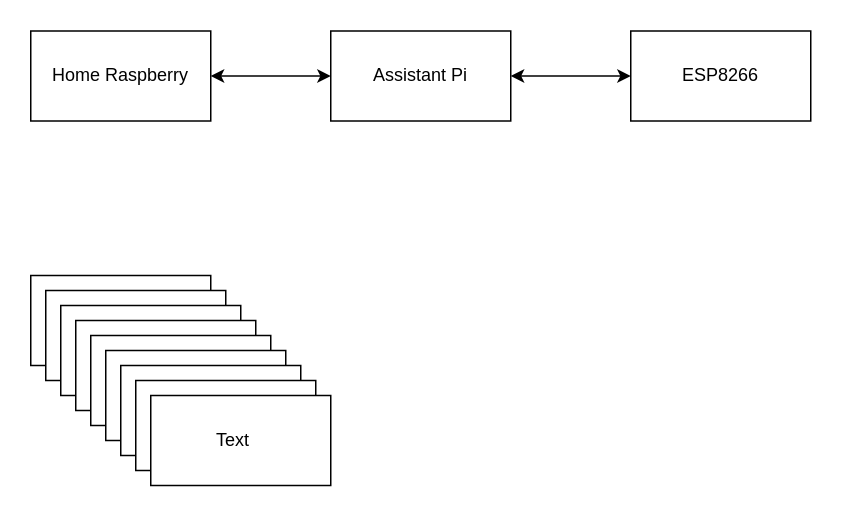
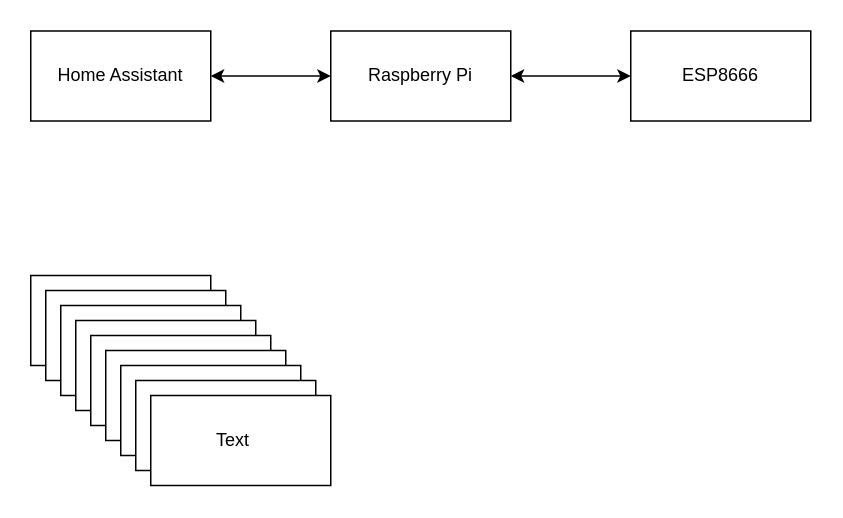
  <mxCell id="0" />
  <mxCell id="1" parent="0" />
  <mxCell id="2" value="" style="rounded=0;whiteSpace=wrap;html=1;" parent="1" vertex="1"><mxGeometry x="20" y="20" width="120" height="60" as="geometry" /></mxCell>
- <mxCell id="3" value="Home Raspberry" style="text;html=1;strokeColor=none;fillColor=none;align=center;verticalAlign=middle;whiteSpace=wrap;rounded=0;" parent="1" vertex="1"><mxGeometry x="30" y="30" width="100" height="40" as="geometry" /></mxCell>
+ <mxCell id="3" value="Home Assistant" style="text;html=1;strokeColor=none;fillColor=none;align=center;verticalAlign=middle;whiteSpace=wrap;rounded=0;" parent="1" vertex="1"><mxGeometry x="30" y="30" width="100" height="40" as="geometry" /></mxCell>
  <mxCell id="4" value="" style="endArrow=classic;startArrow=classic;html=1;rounded=0;exitX=1;exitY=0.5;exitDx=0;exitDy=0;entryX=0;entryY=0.5;entryDx=0;entryDy=0;" parent="1" source="2" target="5" edge="1"><mxGeometry width="50" height="50" relative="1" as="geometry"><mxPoint x="160" y="73" as="sourcePoint" /><mxPoint x="210" y="23" as="targetPoint" /></mxGeometry></mxCell>
  <mxCell id="5" value="" style="rounded=0;whiteSpace=wrap;html=1;" parent="1" vertex="1"><mxGeometry x="220" y="20" width="120" height="60" as="geometry" /></mxCell>
- <mxCell id="6" value="Assistant Pi" style="text;html=1;strokeColor=none;fillColor=none;align=center;verticalAlign=middle;whiteSpace=wrap;rounded=0;" parent="1" vertex="1"><mxGeometry x="230" y="35" width="100" height="30" as="geometry" /></mxCell>
+ <mxCell id="6" value="Raspberry Pi" style="text;html=1;strokeColor=none;fillColor=none;align=center;verticalAlign=middle;whiteSpace=wrap;rounded=0;" parent="1" vertex="1"><mxGeometry x="230" y="35" width="100" height="30" as="geometry" /></mxCell>
  <mxCell id="7" value="" style="rounded=0;whiteSpace=wrap;html=1;" parent="1" vertex="1"><mxGeometry x="420" y="20" width="120" height="60" as="geometry" /></mxCell>
  <mxCell id="8" value="" style="endArrow=classic;startArrow=classic;html=1;rounded=0;exitX=1;exitY=0.5;exitDx=0;exitDy=0;entryX=0;entryY=0.5;entryDx=0;entryDy=0;" parent="1" source="5" target="7" edge="1"><mxGeometry width="50" height="50" relative="1" as="geometry"><mxPoint x="280" y="143" as="sourcePoint" /><mxPoint x="330" y="93" as="targetPoint" /></mxGeometry></mxCell>
- <mxCell id="9" value="ESP8266" style="text;html=1;strokeColor=none;fillColor=none;align=center;verticalAlign=middle;whiteSpace=wrap;rounded=0;" parent="1" vertex="1"><mxGeometry x="450" y="35" width="60" height="30" as="geometry" /></mxCell>
+ <mxCell id="9" value="ESP8666" style="text;html=1;strokeColor=none;fillColor=none;align=center;verticalAlign=middle;whiteSpace=wrap;rounded=0;" parent="1" vertex="1"><mxGeometry x="450" y="35" width="60" height="30" as="geometry" /></mxCell>
  <mxCell id="10" value="" style="rounded=0;whiteSpace=wrap;html=1;" parent="1" vertex="1"><mxGeometry x="20" y="183" width="120" height="60" as="geometry" /></mxCell>
  <mxCell id="11" value="Text" style="text;html=1;strokeColor=none;fillColor=none;align=center;verticalAlign=middle;whiteSpace=wrap;rounded=0;" parent="1" vertex="1"><mxGeometry x="20" y="183" width="110" height="60" as="geometry" /></mxCell>
  <mxCell id="12" value="" style="rounded=0;whiteSpace=wrap;html=1;" vertex="1" parent="1"><mxGeometry x="30" y="193" width="120" height="60" as="geometry" /></mxCell>
  <mxCell id="13" value="Text" style="text;html=1;strokeColor=none;fillColor=none;align=center;verticalAlign=middle;whiteSpace=wrap;rounded=0;" vertex="1" parent="1"><mxGeometry x="30" y="193" width="110" height="60" as="geometry" /></mxCell>
  <mxCell id="14" value="" style="rounded=0;whiteSpace=wrap;html=1;" vertex="1" parent="1"><mxGeometry x="40" y="203" width="120" height="60" as="geometry" /></mxCell>
  <mxCell id="15" value="Text" style="text;html=1;strokeColor=none;fillColor=none;align=center;verticalAlign=middle;whiteSpace=wrap;rounded=0;" vertex="1" parent="1"><mxGeometry x="40" y="203" width="110" height="60" as="geometry" /></mxCell>
  <mxCell id="16" value="" style="rounded=0;whiteSpace=wrap;html=1;" vertex="1" parent="1"><mxGeometry x="50" y="213" width="120" height="60" as="geometry" /></mxCell>
  <mxCell id="17" value="Text" style="text;html=1;strokeColor=none;fillColor=none;align=center;verticalAlign=middle;whiteSpace=wrap;rounded=0;" vertex="1" parent="1"><mxGeometry x="50" y="213" width="110" height="60" as="geometry" /></mxCell>
  <mxCell id="18" value="" style="rounded=0;whiteSpace=wrap;html=1;" vertex="1" parent="1"><mxGeometry x="60" y="223" width="120" height="60" as="geometry" /></mxCell>
  <mxCell id="19" value="Text" style="text;html=1;strokeColor=none;fillColor=none;align=center;verticalAlign=middle;whiteSpace=wrap;rounded=0;" vertex="1" parent="1"><mxGeometry x="60" y="223" width="110" height="60" as="geometry" /></mxCell>
  <mxCell id="20" value="" style="rounded=0;whiteSpace=wrap;html=1;" vertex="1" parent="1"><mxGeometry x="70" y="233" width="120" height="60" as="geometry" /></mxCell>
  <mxCell id="21" value="Text" style="text;html=1;strokeColor=none;fillColor=none;align=center;verticalAlign=middle;whiteSpace=wrap;rounded=0;" vertex="1" parent="1"><mxGeometry x="70" y="233" width="110" height="60" as="geometry" /></mxCell>
  <mxCell id="22" value="" style="rounded=0;whiteSpace=wrap;html=1;" vertex="1" parent="1"><mxGeometry x="80" y="243" width="120" height="60" as="geometry" /></mxCell>
  <mxCell id="23" value="Text" style="text;html=1;strokeColor=none;fillColor=none;align=center;verticalAlign=middle;whiteSpace=wrap;rounded=0;" vertex="1" parent="1"><mxGeometry x="80" y="243" width="110" height="60" as="geometry" /></mxCell>
  <mxCell id="24" value="" style="rounded=0;whiteSpace=wrap;html=1;" vertex="1" parent="1"><mxGeometry x="90" y="253" width="120" height="60" as="geometry" /></mxCell>
  <mxCell id="25" value="Text" style="text;html=1;strokeColor=none;fillColor=none;align=center;verticalAlign=middle;whiteSpace=wrap;rounded=0;" vertex="1" parent="1"><mxGeometry x="90" y="253" width="110" height="60" as="geometry" /></mxCell>
  <mxCell id="26" value="" style="rounded=0;whiteSpace=wrap;html=1;" vertex="1" parent="1"><mxGeometry x="100" y="263" width="120" height="60" as="geometry" /></mxCell>
  <mxCell id="27" value="Text" style="text;html=1;strokeColor=none;fillColor=none;align=center;verticalAlign=middle;whiteSpace=wrap;rounded=0;" vertex="1" parent="1"><mxGeometry x="100" y="263" width="110" height="60" as="geometry" /></mxCell>
